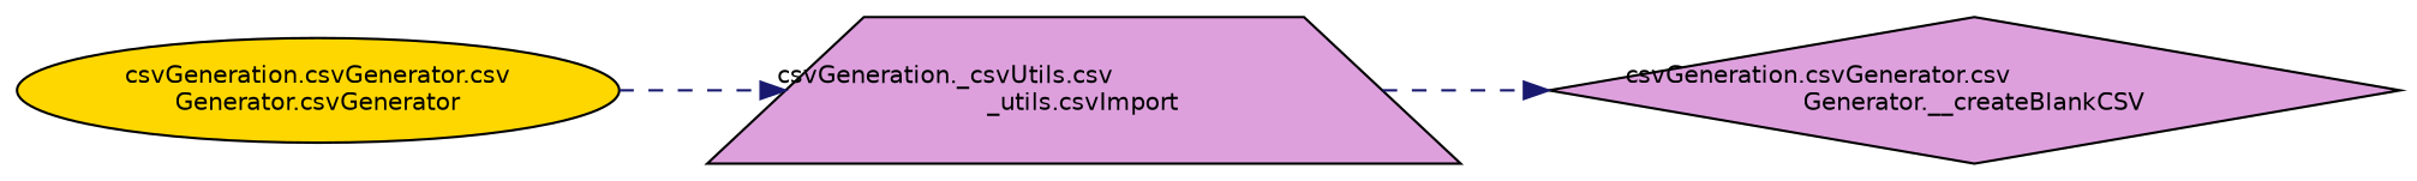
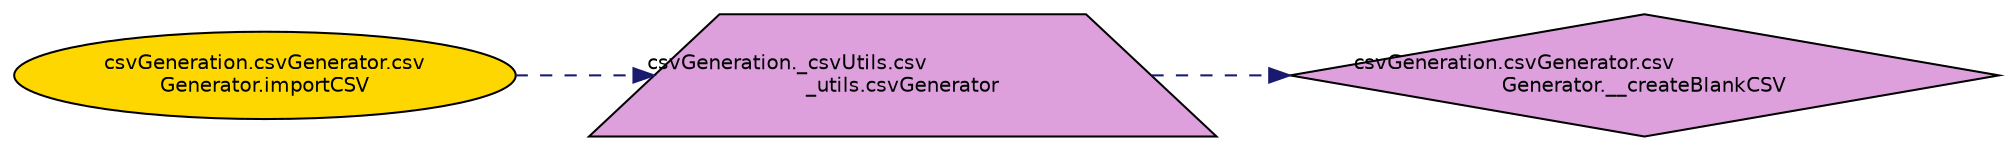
  digraph {
    rankdir=LR
    node [color=black fillcolor=plum fontname=Helvetica fontsize=10 style=filled]
    edge [color=midnightblue fontname=Helvetica fontsize=10 labelfontname=Helvetica labelfontsize=10 style=dashed]
-   n1 [fillcolor=gold fontcolor=black height=0.2 label="csvGeneration.csvGenerator.csv\lGenerator.csvGenerator" shape=ellipse width=0.4]
-   n2 [height=0.2 label="csvGeneration._csvUtils.csv\l_utils.csvImport" shape=trapezium width=0.4]
+   n1 [fillcolor=gold fontcolor=black height=0.2 label="csvGeneration.csvGenerator.csv\lGenerator.importCSV" shape=ellipse width=0.4]
+   n2 [height=0.2 label="csvGeneration._csvUtils.csv\l_utils.csvGenerator" shape=trapezium width=0.4]
    n3 [height=0.2 label="csvGeneration.csvGenerator.csv\lGenerator.__createBlankCSV" shape=diamond width=0.4]
    n1 -> n2
    n2 -> n3
  }
